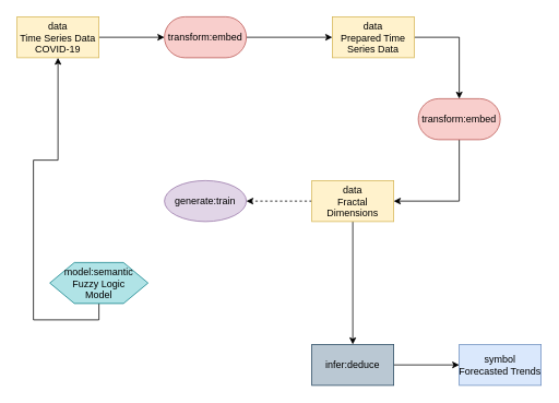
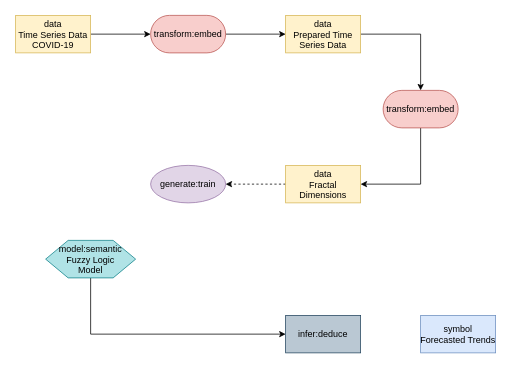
  <mxCell id="0" />
  <mxCell id="1" parent="0" />
  <mxCell id="2" style="edgeStyle=orthogonalEdgeStyle;rounded=0;orthogonalLoop=1;jettySize=auto;html=1;exitX=1;exitY=0.5;exitDx=0;exitDy=0;entryX=0;entryY=0.5;entryDx=0;entryDy=0;" edge="1" parent="1" source="3" target="5"><mxGeometry relative="1" as="geometry" /></mxCell>
  <mxCell id="3" value="data&#10;Time Series Data&#10;COVID-19" style="rectangle;fillColor=#fff2cc;strokeColor=#d6b656;" name="data" vertex="1" parent="1"><mxGeometry x="20" y="20" width="100" height="50" as="geometry" /></mxCell>
  <mxCell id="4" style="edgeStyle=orthogonalEdgeStyle;rounded=0;orthogonalLoop=1;jettySize=auto;html=1;exitX=1;exitY=0.5;exitDx=0;exitDy=0;entryX=0;entryY=0.5;entryDx=0;entryDy=0;" edge="1" parent="1" source="5" target="7"><mxGeometry relative="1" as="geometry" /></mxCell>
  <mxCell id="5" value="transform:embed" style="rounded=1;whiteSpace=wrap;html=1;arcSize=50;fillColor=#f8cecc;strokeColor=#b85450;" name="transform" vertex="1" parent="1"><mxGeometry x="200" y="20" width="100" height="50" as="geometry" /></mxCell>
  <mxCell id="6" style="edgeStyle=orthogonalEdgeStyle;rounded=0;orthogonalLoop=1;jettySize=auto;html=1;exitX=1;exitY=0.5;exitDx=0;exitDy=0;entryX=0.5;entryY=0;entryDx=0;entryDy=0;" edge="1" parent="1" source="7" target="9"><mxGeometry relative="1" as="geometry" /></mxCell>
- <mxCell id="7" value="data&#10;Prepared Time&#10;Series Data" style="rectangle;fillColor=#fff2cc;strokeColor=#d6b656;" name="data" vertex="1" parent="1"><mxGeometry x="405" y="20" width="100" height="50" as="geometry" /></mxCell>
+ <mxCell id="7" value="data&#10;Prepared Time&#10;Series Data" style="rectangle;fillColor=#fff2cc;strokeColor=#d6b656;" name="data" vertex="1" parent="1"><mxGeometry x="380" y="20" width="100" height="50" as="geometry" /></mxCell>
  <mxCell id="8" style="edgeStyle=orthogonalEdgeStyle;rounded=0;orthogonalLoop=1;jettySize=auto;html=1;exitX=0.5;exitY=1;exitDx=0;exitDy=0;entryX=1;entryY=0.5;entryDx=0;entryDy=0;" edge="1" parent="1" source="9" target="12"><mxGeometry relative="1" as="geometry" /></mxCell>
  <mxCell id="9" value="transform:embed" style="rounded=1;whiteSpace=wrap;html=1;arcSize=50;fillColor=#f8cecc;strokeColor=#b85450;" name="transform" vertex="1" parent="1"><mxGeometry x="510" y="120" width="100" height="50" as="geometry" /></mxCell>
  <mxCell id="10" style="edgeStyle=orthogonalEdgeStyle;rounded=0;orthogonalLoop=1;jettySize=auto;html=1;exitX=0;exitY=0.5;exitDx=0;exitDy=0;entryX=1;entryY=0.5;entryDx=0;entryDy=0;dashed=1;" edge="1" parent="1" source="12" target="13"><mxGeometry relative="1" as="geometry" /></mxCell>
- <mxCell id="11" style="edgeStyle=orthogonalEdgeStyle;rounded=0;orthogonalLoop=1;jettySize=auto;html=1;entryX=0.5;entryY=0;entryDx=0;entryDy=0;" edge="1" parent="1" source="12" target="17"><mxGeometry relative="1" as="geometry" /></mxCell>
  <mxCell id="12" value="data&#10;Fractal&#10;Dimensions" style="rectangle;fillColor=#fff2cc;strokeColor=#d6b656;" name="data" vertex="1" parent="1"><mxGeometry x="380" y="220" width="100" height="50" as="geometry" /></mxCell>
  <mxCell id="13" value="generate:train" style="ellipse;whiteSpace=wrap;html=1;arcSize=50;fillColor=#e1d5e7;strokeColor=#9673a6;" name="generate:train" vertex="1" parent="1"><mxGeometry x="200" y="220" width="100" height="50" as="geometry" /></mxCell>
- <mxCell id="14" style="edgeStyle=orthogonalEdgeStyle;rounded=0;orthogonalLoop=1;jettySize=auto;html=1;exitX=0.5;exitY=1;exitDx=0;exitDy=0;" edge="1" parent="1" source="15" target="3"><mxGeometry relative="1" as="geometry" /></mxCell>
+ <mxCell id="14" style="edgeStyle=orthogonalEdgeStyle;rounded=0;orthogonalLoop=1;jettySize=auto;html=1;exitX=0.5;exitY=1;exitDx=0;exitDy=0;entryX=0;entryY=0.5;entryDx=0;entryDy=0;" edge="1" parent="1" source="15" target="17"><mxGeometry relative="1" as="geometry" /></mxCell>
  <mxCell id="15" value="model:semantic&#10;Fuzzy Logic&#10;Model" style="shape=hexagon;perimeter=hexagonPerimeter2;fillColor=#b0e3e6;strokeColor=#0e8088;" name="model" vertex="1" parent="1"><mxGeometry x="60" y="320" width="120" height="50" as="geometry" /></mxCell>
- <mxCell id="16" style="edgeStyle=orthogonalEdgeStyle;rounded=0;orthogonalLoop=1;jettySize=auto;html=1;exitX=1;exitY=0.5;exitDx=0;exitDy=0;entryX=0;entryY=0.5;entryDx=0;entryDy=0;" edge="1" parent="1" source="17" target="18"><mxGeometry relative="1" as="geometry" /></mxCell>
  <mxCell id="17" value="infer:deduce" style="whiteSpace=wrap;html=1;arcSize=50;fillColor=#bac8d3;strokeColor=#23445d;rounded=0;" name="infer:deduce" vertex="1" parent="1"><mxGeometry x="380" y="420" width="100" height="50" as="geometry" /></mxCell>
  <mxCell id="18" value="symbol&#10;Forecasted Trends" style="rectangle;fillColor=#dae8fc;strokeColor=#6c8ebf;" name="symbol" vertex="1" parent="1"><mxGeometry x="560" y="420" width="100" height="50" as="geometry" /></mxCell>
